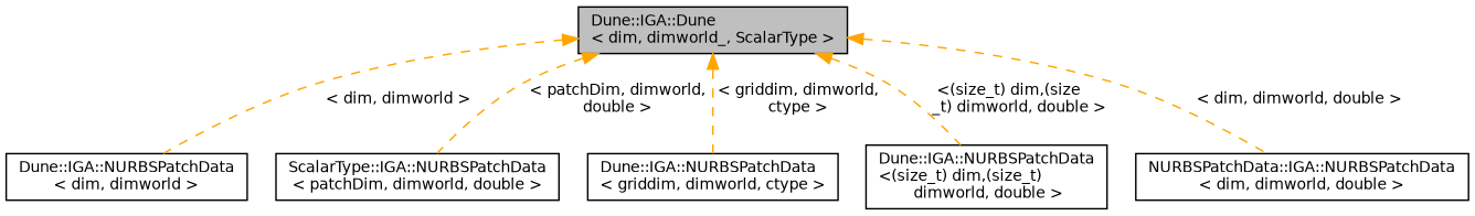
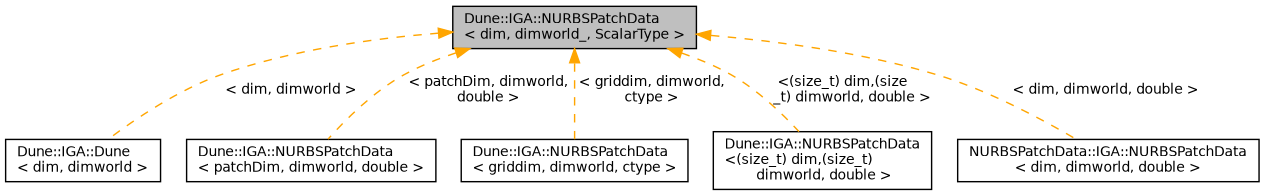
  digraph {
    rankdir=TB
    node [color=black fillcolor=white fontname=Helvetica fontsize=10 shape=record style=filled]
    edge [color=orange dir=back fontname=Helvetica fontsize=10 labelfontname=Helvetica labelfontsize=10 style=dashed]
-   n1 [fillcolor=grey75 fontcolor=black height=0.2 label="Dune::IGA::Dune\l\< dim, dimworld_, ScalarType \>" width=0.4]
-   n2 [height=0.2 label="Dune::IGA::NURBSPatchData\l\< dim, dimworld \>" width=0.4]
-   n3 [height=0.2 label="ScalarType::IGA::NURBSPatchData\l\< patchDim, dimworld, double \>" width=0.4]
+   n1 [fillcolor=grey75 fontcolor=black height=0.2 label="Dune::IGA::NURBSPatchData\l\< dim, dimworld_, ScalarType \>" width=0.4]
+   n2 [height=0.2 label="Dune::IGA::Dune\l\< dim, dimworld \>" width=0.4]
+   n3 [height=0.2 label="Dune::IGA::NURBSPatchData\l\< patchDim, dimworld, double \>" width=0.4]
    n4 [height=0.2 label="Dune::IGA::NURBSPatchData\l\< griddim, dimworld, ctype \>" width=0.4]
    n5 [height=0.2 label="Dune::IGA::NURBSPatchData\l\<(size_t) dim,(size_t)\l dimworld, double \>" width=0.4]
    n6 [height=0.2 label="NURBSPatchData::IGA::NURBSPatchData\l\< dim, dimworld, double \>" width=0.4]
    n1 -> n2 [label=" \< dim, dimworld \>"]
    n1 -> n3 [label=" \< patchDim, dimworld,\l double \>"]
    n1 -> n4 [label=" \< griddim, dimworld,\l ctype \>"]
    n1 -> n5 [label=" \<(size_t) dim,(size\l_t) dimworld, double \>"]
    n1 -> n6 [label=" \< dim, dimworld, double \>"]
  }
